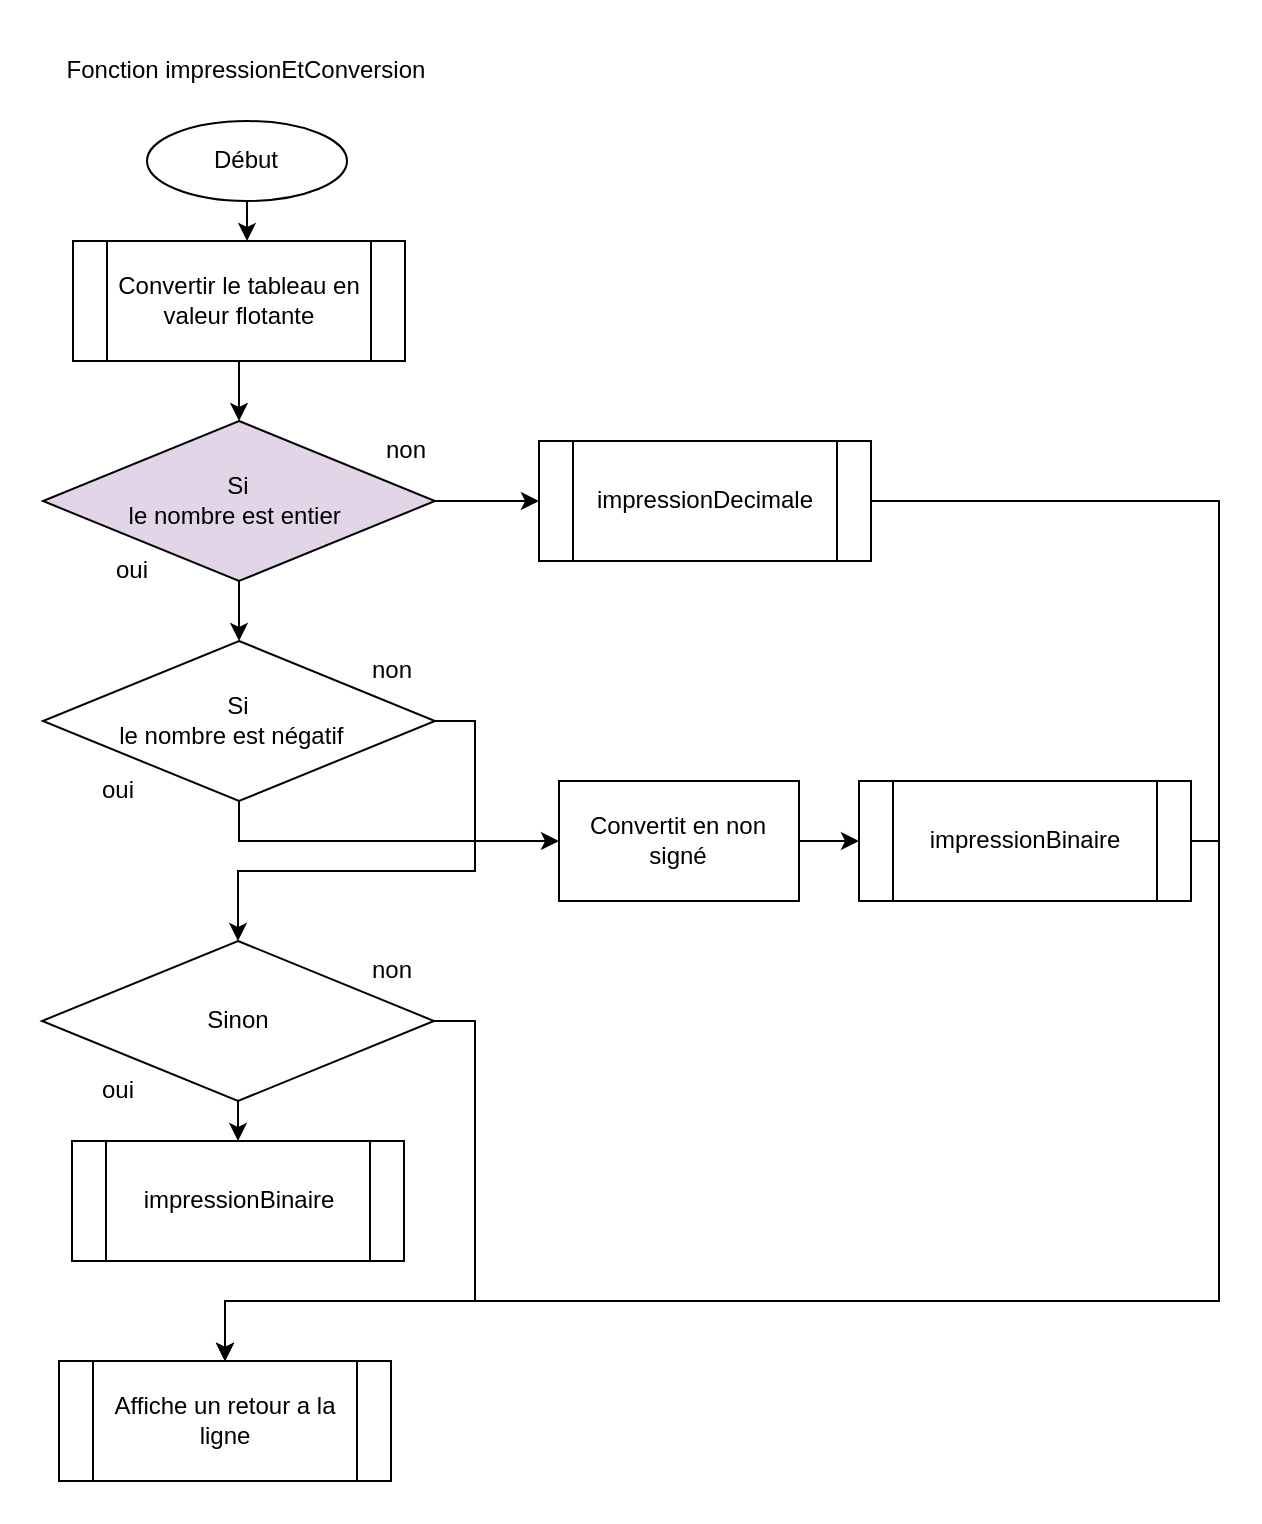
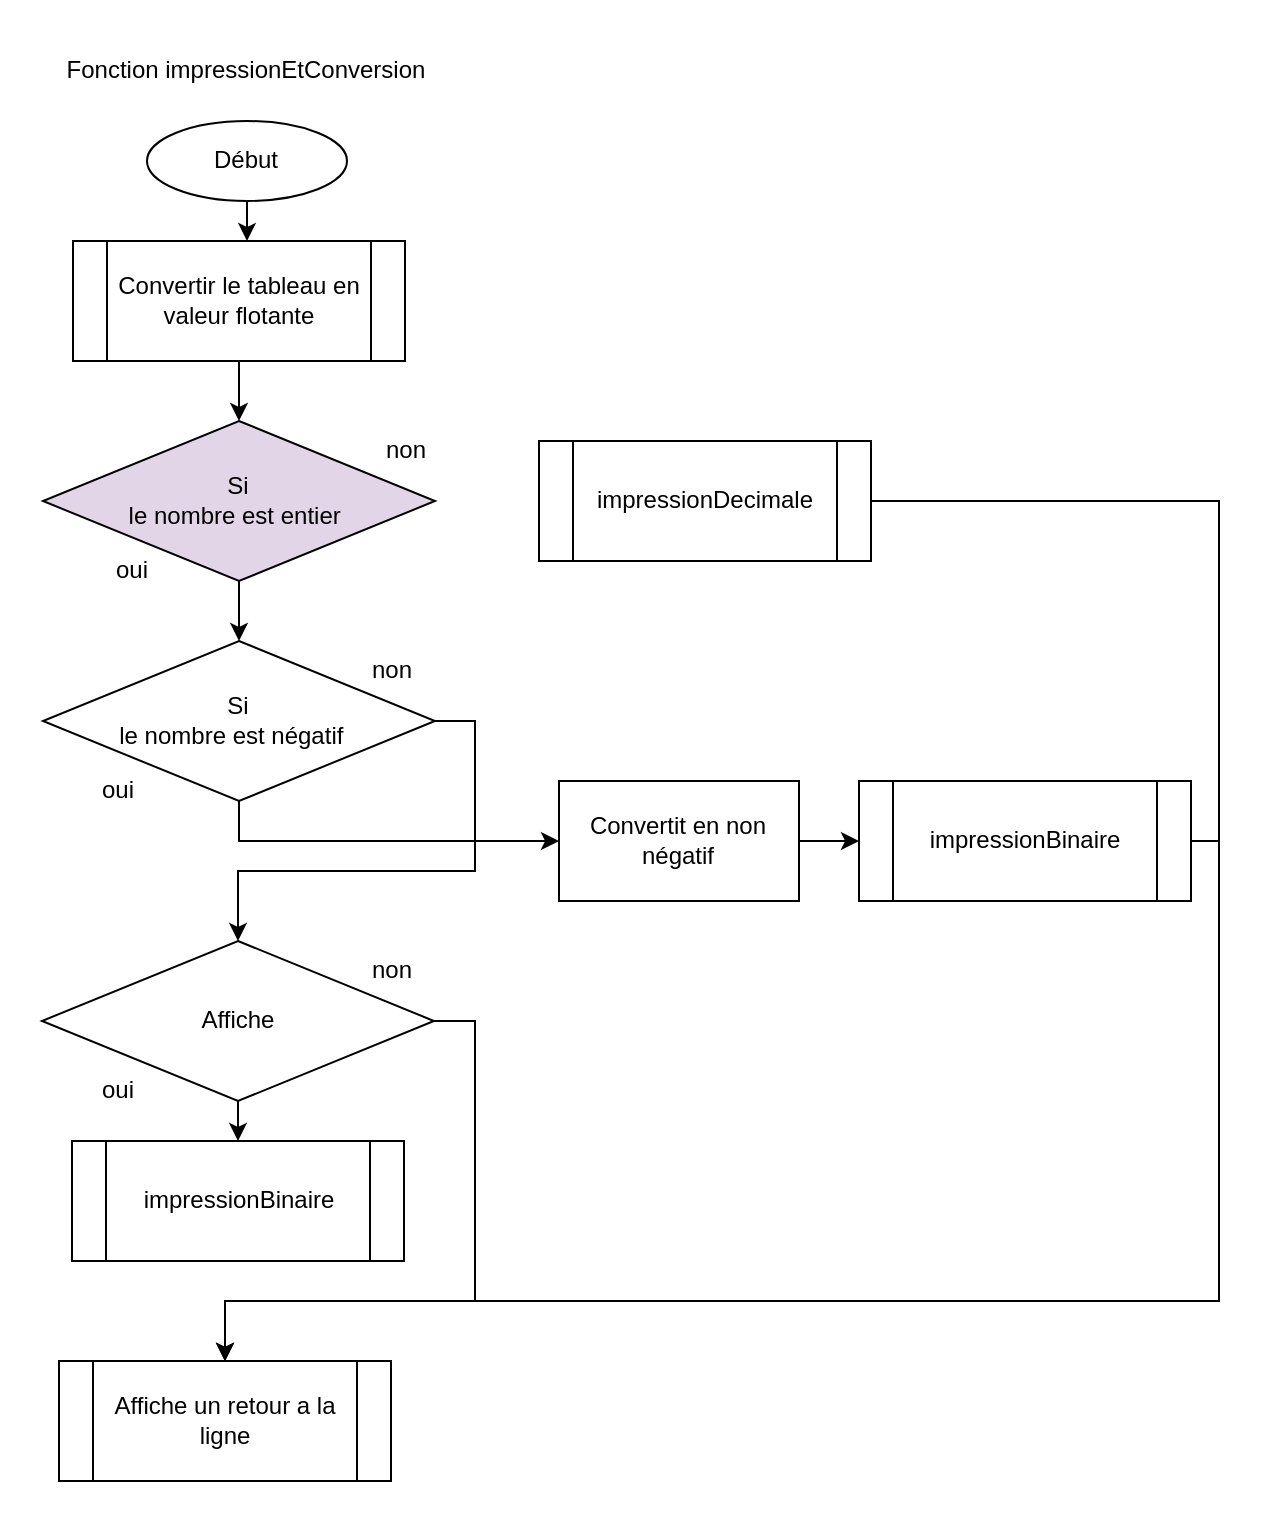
  <mxCell id="0" />
  <mxCell id="1" parent="0" />
  <mxCell id="2" value="Fonction impressionEtConversion" style="text;html=1;strokeColor=none;fillColor=none;align=center;verticalAlign=middle;whiteSpace=wrap;rounded=0;" vertex="1" parent="1"><mxGeometry x="21" y="20" width="204" height="30" as="geometry" /></mxCell>
  <mxCell id="3" style="edgeStyle=orthogonalEdgeStyle;rounded=0;orthogonalLoop=1;jettySize=auto;html=1;exitX=0.5;exitY=1;exitDx=0;exitDy=0;entryX=0.5;entryY=0;entryDx=0;entryDy=0;" edge="1" parent="1" source="4"><mxGeometry relative="1" as="geometry"><mxPoint x="123" y="120" as="targetPoint" /></mxGeometry></mxCell>
  <mxCell id="4" value="Début" style="ellipse;whiteSpace=wrap;html=1;" vertex="1" parent="1"><mxGeometry x="73" y="60" width="100" height="40" as="geometry" /></mxCell>
- <mxCell id="5" style="edgeStyle=orthogonalEdgeStyle;rounded=0;orthogonalLoop=1;jettySize=auto;html=1;exitX=1;exitY=0.5;exitDx=0;exitDy=0;entryX=0;entryY=0.5;entryDx=0;entryDy=0;" edge="1" parent="1" source="7" target="13"><mxGeometry relative="1" as="geometry" /></mxCell>
  <mxCell id="6" style="edgeStyle=orthogonalEdgeStyle;rounded=0;orthogonalLoop=1;jettySize=auto;html=1;exitX=0.5;exitY=1;exitDx=0;exitDy=0;entryX=0.5;entryY=0;entryDx=0;entryDy=0;" edge="1" parent="1" source="7" target="17"><mxGeometry relative="1" as="geometry" /></mxCell>
  <mxCell id="7" value="Si&lt;br&gt;&amp;nbsp;le nombre est entier&amp;nbsp;&amp;nbsp;" style="rhombus;whiteSpace=wrap;html=1;fillColor=#e1d5e7;" vertex="1" parent="1"><mxGeometry x="21" y="210" width="196" height="80" as="geometry" /></mxCell>
  <mxCell id="8" value="non" style="text;html=1;strokeColor=none;fillColor=none;align=center;verticalAlign=middle;whiteSpace=wrap;rounded=0;" vertex="1" parent="1"><mxGeometry x="173" y="210" width="60" height="30" as="geometry" /></mxCell>
  <mxCell id="9" style="edgeStyle=orthogonalEdgeStyle;rounded=0;orthogonalLoop=1;jettySize=auto;html=1;exitX=0.5;exitY=1;exitDx=0;exitDy=0;entryX=0.5;entryY=0;entryDx=0;entryDy=0;" edge="1" parent="1" source="10" target="7"><mxGeometry relative="1" as="geometry" /></mxCell>
  <mxCell id="10" value="Convertir le tableau en valeur flotante" style="shape=process;whiteSpace=wrap;html=1;backgroundOutline=1;" vertex="1" parent="1"><mxGeometry x="36" y="120" width="166" height="60" as="geometry" /></mxCell>
  <mxCell id="11" value="oui" style="text;html=1;strokeColor=none;fillColor=none;align=center;verticalAlign=middle;whiteSpace=wrap;rounded=0;" vertex="1" parent="1"><mxGeometry x="36" y="270" width="60" height="30" as="geometry" /></mxCell>
  <mxCell id="12" style="edgeStyle=orthogonalEdgeStyle;rounded=0;orthogonalLoop=1;jettySize=auto;html=1;entryX=0.5;entryY=0;entryDx=0;entryDy=0;" edge="1" parent="1" source="13" target="14"><mxGeometry relative="1" as="geometry"><mxPoint x="109" y="420" as="targetPoint" /><Array as="points"><mxPoint x="609" y="250" /><mxPoint x="609" y="650" /><mxPoint x="112" y="650" /></Array></mxGeometry></mxCell>
  <mxCell id="13" value="impressionDecimale" style="shape=process;whiteSpace=wrap;html=1;backgroundOutline=1;" vertex="1" parent="1"><mxGeometry x="269" y="220" width="166" height="60" as="geometry" /></mxCell>
  <mxCell id="14" value="Affiche un retour a la ligne" style="shape=process;whiteSpace=wrap;html=1;backgroundOutline=1;" vertex="1" parent="1"><mxGeometry x="29" y="680" width="166" height="60" as="geometry" /></mxCell>
  <mxCell id="15" style="edgeStyle=orthogonalEdgeStyle;rounded=0;orthogonalLoop=1;jettySize=auto;html=1;exitX=1;exitY=0.5;exitDx=0;exitDy=0;entryX=0.5;entryY=0;entryDx=0;entryDy=0;" edge="1" parent="1" source="17" target="24"><mxGeometry relative="1" as="geometry"><mxPoint x="119" y="510" as="targetPoint" /></mxGeometry></mxCell>
  <mxCell id="16" style="edgeStyle=orthogonalEdgeStyle;rounded=0;orthogonalLoop=1;jettySize=auto;html=1;exitX=0.5;exitY=1;exitDx=0;exitDy=0;entryX=0;entryY=0.5;entryDx=0;entryDy=0;" edge="1" parent="1" source="17" target="29"><mxGeometry relative="1" as="geometry" /></mxCell>
  <mxCell id="17" value="Si&lt;br&gt;le nombre est négatif&amp;nbsp;&amp;nbsp;" style="rhombus;whiteSpace=wrap;html=1;" vertex="1" parent="1"><mxGeometry x="21" y="320" width="196" height="80" as="geometry" /></mxCell>
  <mxCell id="18" value="non" style="text;html=1;strokeColor=none;fillColor=none;align=center;verticalAlign=middle;whiteSpace=wrap;rounded=0;" vertex="1" parent="1"><mxGeometry x="166" y="320" width="60" height="30" as="geometry" /></mxCell>
  <mxCell id="19" value="oui" style="text;html=1;strokeColor=none;fillColor=none;align=center;verticalAlign=middle;whiteSpace=wrap;rounded=0;" vertex="1" parent="1"><mxGeometry x="29" y="380" width="60" height="30" as="geometry" /></mxCell>
  <mxCell id="20" style="edgeStyle=orthogonalEdgeStyle;rounded=0;orthogonalLoop=1;jettySize=auto;html=1;exitX=1;exitY=0.5;exitDx=0;exitDy=0;entryX=0.5;entryY=0;entryDx=0;entryDy=0;" edge="1" parent="1" source="21" target="14"><mxGeometry relative="1" as="geometry"><Array as="points"><mxPoint x="609" y="420" /><mxPoint x="609" y="650" /><mxPoint x="112" y="650" /></Array></mxGeometry></mxCell>
  <mxCell id="21" value="impressionBinaire" style="shape=process;whiteSpace=wrap;html=1;backgroundOutline=1;" vertex="1" parent="1"><mxGeometry x="429" y="390" width="166" height="60" as="geometry" /></mxCell>
  <mxCell id="22" style="edgeStyle=orthogonalEdgeStyle;rounded=0;orthogonalLoop=1;jettySize=auto;html=1;exitX=0.5;exitY=1;exitDx=0;exitDy=0;entryX=0.5;entryY=0;entryDx=0;entryDy=0;" edge="1" parent="1" source="24" target="27"><mxGeometry relative="1" as="geometry" /></mxCell>
  <mxCell id="23" style="edgeStyle=orthogonalEdgeStyle;rounded=0;orthogonalLoop=1;jettySize=auto;html=1;exitX=1;exitY=0.5;exitDx=0;exitDy=0;entryX=0.5;entryY=0;entryDx=0;entryDy=0;" edge="1" parent="1" source="24" target="14"><mxGeometry relative="1" as="geometry"><Array as="points"><mxPoint x="237" y="510" /><mxPoint x="237" y="650" /><mxPoint x="112" y="650" /></Array></mxGeometry></mxCell>
- <mxCell id="24" value="Sinon" style="rhombus;whiteSpace=wrap;html=1;" vertex="1" parent="1"><mxGeometry x="20.5" y="470" width="196" height="80" as="geometry" /></mxCell>
+ <mxCell id="24" value="Affiche" style="rhombus;whiteSpace=wrap;html=1;" vertex="1" parent="1"><mxGeometry x="20.5" y="470" width="196" height="80" as="geometry" /></mxCell>
  <mxCell id="25" value="non" style="text;html=1;strokeColor=none;fillColor=none;align=center;verticalAlign=middle;whiteSpace=wrap;rounded=0;" vertex="1" parent="1"><mxGeometry x="165.5" y="470" width="60" height="30" as="geometry" /></mxCell>
  <mxCell id="26" value="oui" style="text;html=1;strokeColor=none;fillColor=none;align=center;verticalAlign=middle;whiteSpace=wrap;rounded=0;" vertex="1" parent="1"><mxGeometry x="28.5" y="530" width="60" height="30" as="geometry" /></mxCell>
  <mxCell id="27" value="impressionBinaire" style="shape=process;whiteSpace=wrap;html=1;backgroundOutline=1;" vertex="1" parent="1"><mxGeometry x="35.5" y="570" width="166" height="60" as="geometry" /></mxCell>
  <mxCell id="28" style="edgeStyle=orthogonalEdgeStyle;rounded=0;orthogonalLoop=1;jettySize=auto;html=1;" edge="1" parent="1" source="29" target="21"><mxGeometry relative="1" as="geometry" /></mxCell>
- <mxCell id="29" value="Convertit en non signé" style="rounded=0;whiteSpace=wrap;html=1;" vertex="1" parent="1"><mxGeometry x="279" y="390" width="120" height="60" as="geometry" /></mxCell>
+ <mxCell id="29" value="Convertit en non négatif" style="rounded=0;whiteSpace=wrap;html=1;" vertex="1" parent="1"><mxGeometry x="279" y="390" width="120" height="60" as="geometry" /></mxCell>
